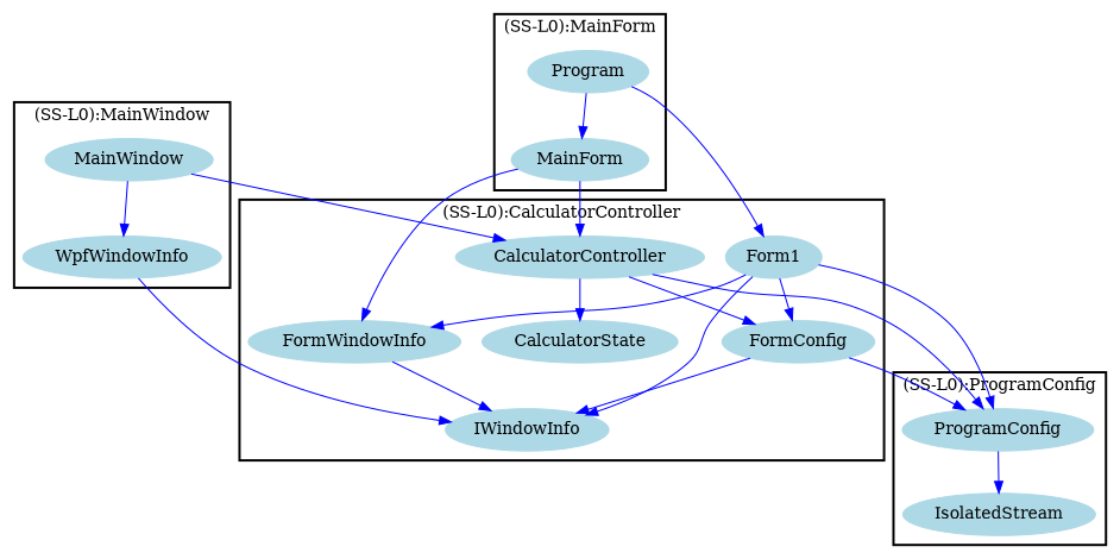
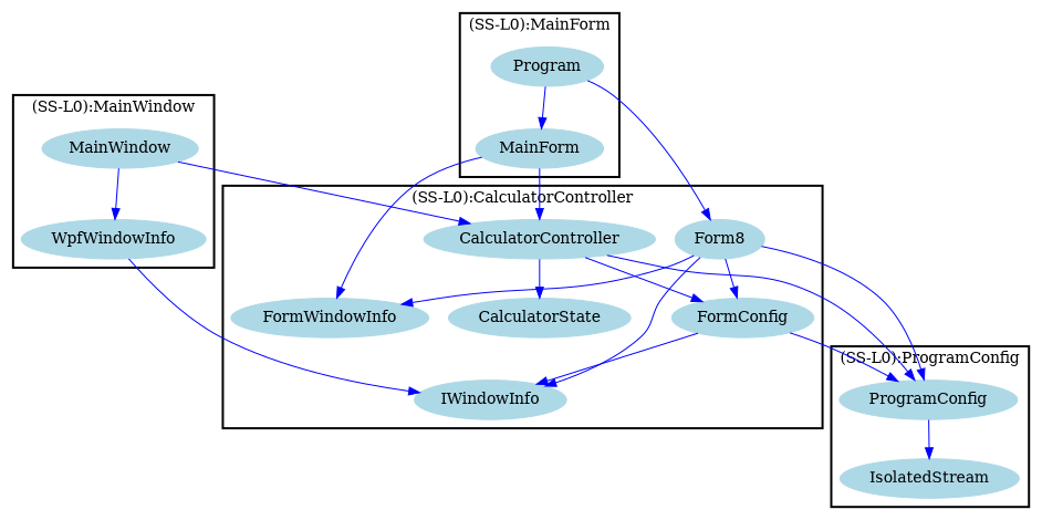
  digraph {
    node [color=lightblue fontcolor=black shape=ellipse style=filled]
    edge [color=blue font=6]
    n1 [label=Program]
    n2 [label=MainForm]
    n3 [label=FormWindowInfo]
    n4 [label=IWindowInfo]
    n5 [label=FormConfig]
-   n6 [label=Form1]
+   n6 [label=Form8]
    n7 [label=CalculatorState]
    n8 [label=CalculatorController]
    n9 [label=WpfWindowInfo]
    n10 [label=MainWindow]
    n11 [label=IsolatedStream]
    n12 [label=ProgramConfig]
    subgraph cluster_1 {
      color=black
      label="(SS-L0):MainForm"
      style=bold
      n1
      n2
    }
    subgraph cluster_2 {
      color=black
      label="(SS-L0):CalculatorController"
      style=bold
      n3
      n4
      n5
      n6
      n7
      n8
    }
    subgraph cluster_3 {
      color=black
      label="(SS-L0):MainWindow"
      style=bold
      n9
      n10
    }
    subgraph cluster_4 {
      color=black
      label="(SS-L0):ProgramConfig"
      style=bold
      n11
      n12
    }
    n1 -> n2
    n1 -> n6
    n2 -> n3
    n2 -> n8
-   n3 -> n4
    n5 -> n4
    n5 -> n12
    n6 -> n3
    n6 -> n4
    n6 -> n5
    n6 -> n12
    n8 -> n5
    n8 -> n7
    n8 -> n12
    n9 -> n4
    n10 -> n8
    n10 -> n9
    n12 -> n11
  }
